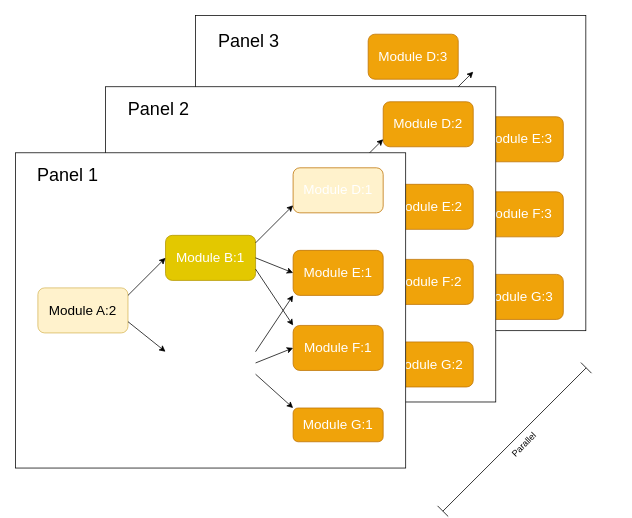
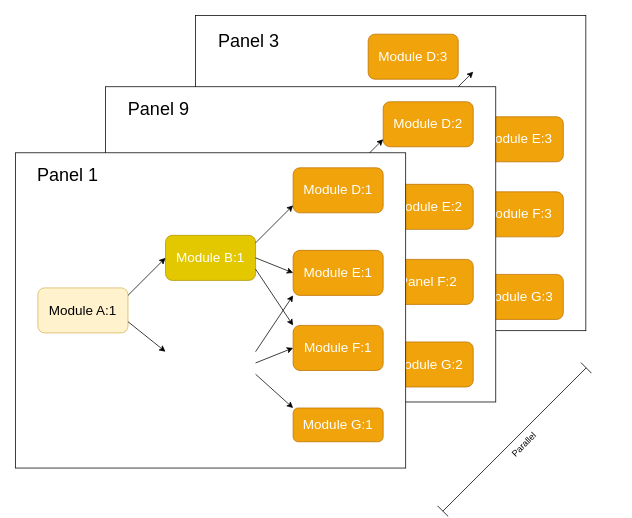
  <mxCell id="0" />
  <mxCell id="1" parent="0" />
  <mxCell id="2" value="" style="group" vertex="1" connectable="0" parent="1"><mxGeometry x="260" y="25" width="520" height="420" as="geometry" /></mxCell>
  <mxCell id="3" value="" style="rounded=0;whiteSpace=wrap;html=1;" vertex="1" parent="2"><mxGeometry y="-5" width="520" height="420" as="geometry" /></mxCell>
  <mxCell id="4" value="&lt;font style=&quot;font-size: 18px&quot;&gt;Module A&lt;/font&gt;" style="whiteSpace=wrap;html=1;rounded=1;fillColor=#fff2cc;strokeColor=#d6b656;" vertex="1" parent="2"><mxGeometry x="30" y="180" width="120" height="60" as="geometry" /></mxCell>
  <mxCell id="5" value="&lt;font style=&quot;font-size: 18px&quot;&gt;Module B&lt;/font&gt;" style="whiteSpace=wrap;html=1;rounded=1;fillColor=#e3c800;strokeColor=#B09500;fontColor=#ffffff;" vertex="1" parent="2"><mxGeometry x="200" y="110" width="120" height="60" as="geometry" /></mxCell>
  <mxCell id="6" value="&lt;font style=&quot;font-size: 18px&quot;&gt;Module C&lt;/font&gt;" style="whiteSpace=wrap;html=1;rounded=1;fillColor=#e3c800;strokeColor=#B09500;fontColor=#ffffff;" vertex="1" parent="2"><mxGeometry x="200" y="250" width="120" height="60" as="geometry" /></mxCell>
  <mxCell id="7" value="&lt;font style=&quot;font-size: 18px&quot;&gt;Module G:3&lt;/font&gt;" style="whiteSpace=wrap;html=1;rounded=1;fillColor=#f0a30a;strokeColor=#BD7000;fontColor=#ffffff;" vertex="1" parent="2"><mxGeometry x="370" y="340" width="120" height="60" as="geometry" /></mxCell>
  <mxCell id="8" value="&lt;font style=&quot;font-size: 18px&quot;&gt;Module F:3&lt;/font&gt;" style="whiteSpace=wrap;html=1;rounded=1;fillColor=#f0a30a;strokeColor=#BD7000;fontColor=#ffffff;" vertex="1" parent="2"><mxGeometry x="370" y="230" width="120" height="60" as="geometry" /></mxCell>
  <mxCell id="9" value="&lt;font style=&quot;font-size: 18px&quot;&gt;Module E:3&lt;/font&gt;" style="whiteSpace=wrap;html=1;rounded=1;fillColor=#f0a30a;strokeColor=#BD7000;fontColor=#ffffff;" vertex="1" parent="2"><mxGeometry x="370" y="130" width="120" height="60" as="geometry" /></mxCell>
  <mxCell id="10" value="&lt;font style=&quot;font-size: 18px&quot;&gt;Module D:3&lt;/font&gt;" style="whiteSpace=wrap;html=1;rounded=1;fillColor=#f0a30a;strokeColor=#BD7000;fontColor=#ffffff;" vertex="1" parent="2"><mxGeometry x="230" y="20" width="120" height="60" as="geometry" /></mxCell>
  <mxCell id="11" value="" style="endArrow=classic;html=1;" edge="1" parent="2"><mxGeometry width="50" height="50" relative="1" as="geometry"><mxPoint x="150" y="190" as="sourcePoint" /><mxPoint x="200" y="140" as="targetPoint" /></mxGeometry></mxCell>
  <mxCell id="12" value="" style="endArrow=classic;html=1;" edge="1" parent="2"><mxGeometry width="50" height="50" relative="1" as="geometry"><mxPoint x="320" y="120" as="sourcePoint" /><mxPoint x="370" y="70" as="targetPoint" /></mxGeometry></mxCell>
  <mxCell id="13" value="" style="endArrow=classic;html=1;entryX=0;entryY=0.5;entryDx=0;entryDy=0;" edge="1" parent="2"><mxGeometry width="50" height="50" relative="1" as="geometry"><mxPoint x="320" y="140" as="sourcePoint" /><mxPoint x="370" y="160" as="targetPoint" /></mxGeometry></mxCell>
  <mxCell id="14" value="" style="endArrow=classic;html=1;entryX=0;entryY=0;entryDx=0;entryDy=0;exitX=1;exitY=0.75;exitDx=0;exitDy=0;" edge="1" parent="2"><mxGeometry width="50" height="50" relative="1" as="geometry"><mxPoint x="320" y="155" as="sourcePoint" /><mxPoint x="370" y="230" as="targetPoint" /></mxGeometry></mxCell>
  <mxCell id="15" value="" style="endArrow=classic;html=1;exitX=1;exitY=0.75;exitDx=0;exitDy=0;entryX=0;entryY=0.25;entryDx=0;entryDy=0;" edge="1" parent="2"><mxGeometry width="50" height="50" relative="1" as="geometry"><mxPoint x="150" y="225" as="sourcePoint" /><mxPoint x="200" y="265" as="targetPoint" /></mxGeometry></mxCell>
  <mxCell id="16" value="" style="endArrow=classic;html=1;exitX=1;exitY=0.25;exitDx=0;exitDy=0;entryX=0;entryY=1;entryDx=0;entryDy=0;" edge="1" parent="2"><mxGeometry width="50" height="50" relative="1" as="geometry"><mxPoint x="320" y="265" as="sourcePoint" /><mxPoint x="370" y="190" as="targetPoint" /></mxGeometry></mxCell>
  <mxCell id="17" value="" style="endArrow=classic;html=1;exitX=1;exitY=0.5;exitDx=0;exitDy=0;entryX=0;entryY=0.5;entryDx=0;entryDy=0;" edge="1" parent="2"><mxGeometry width="50" height="50" relative="1" as="geometry"><mxPoint x="320" y="280" as="sourcePoint" /><mxPoint x="370" y="260" as="targetPoint" /></mxGeometry></mxCell>
  <mxCell id="18" value="" style="endArrow=classic;html=1;exitX=1;exitY=0.75;exitDx=0;exitDy=0;entryX=0;entryY=0;entryDx=0;entryDy=0;" edge="1" parent="2"><mxGeometry width="50" height="50" relative="1" as="geometry"><mxPoint x="320" y="295" as="sourcePoint" /><mxPoint x="370" y="340" as="targetPoint" /></mxGeometry></mxCell>
  <mxCell id="19" value="&lt;font style=&quot;font-size: 24px&quot;&gt;Panel 3&lt;/font&gt;" style="text;html=1;strokeColor=none;fillColor=none;align=center;verticalAlign=middle;whiteSpace=wrap;rounded=0;" vertex="1" parent="2"><mxGeometry x="11" y="20" width="120" height="20" as="geometry" /></mxCell>
  <mxCell id="20" value="" style="group" vertex="1" connectable="0" parent="1"><mxGeometry x="140" y="115" width="520" height="420" as="geometry" /></mxCell>
  <mxCell id="21" value="" style="rounded=0;whiteSpace=wrap;html=1;" vertex="1" parent="20"><mxGeometry width="520" height="420" as="geometry" /></mxCell>
  <mxCell id="22" value="&lt;font style=&quot;font-size: 18px&quot;&gt;Module A&lt;/font&gt;" style="whiteSpace=wrap;html=1;rounded=1;fillColor=#fff2cc;strokeColor=#d6b656;" vertex="1" parent="20"><mxGeometry x="30" y="180" width="120" height="60" as="geometry" /></mxCell>
  <mxCell id="23" value="&lt;font style=&quot;font-size: 18px&quot;&gt;Module B&lt;/font&gt;" style="whiteSpace=wrap;html=1;rounded=1;fillColor=#e3c800;strokeColor=#B09500;fontColor=#ffffff;" vertex="1" parent="20"><mxGeometry x="200" y="110" width="120" height="60" as="geometry" /></mxCell>
  <mxCell id="24" value="&lt;font style=&quot;font-size: 18px&quot;&gt;Module C&lt;/font&gt;" style="whiteSpace=wrap;html=1;rounded=1;fillColor=#e3c800;strokeColor=#B09500;fontColor=#ffffff;" vertex="1" parent="20"><mxGeometry x="200" y="250" width="120" height="60" as="geometry" /></mxCell>
  <mxCell id="25" value="&lt;font style=&quot;font-size: 18px&quot;&gt;Module G:2&lt;/font&gt;" style="whiteSpace=wrap;html=1;rounded=1;fillColor=#f0a30a;strokeColor=#BD7000;fontColor=#ffffff;" vertex="1" parent="20"><mxGeometry x="370" y="340" width="120" height="60" as="geometry" /></mxCell>
- <mxCell id="26" value="&lt;font style=&quot;font-size: 18px&quot;&gt;Module F:2&lt;/font&gt;" style="whiteSpace=wrap;html=1;rounded=1;fillColor=#f0a30a;strokeColor=#BD7000;fontColor=#ffffff;" vertex="1" parent="20"><mxGeometry x="370" y="230" width="120" height="60" as="geometry" /></mxCell>
+ <mxCell id="26" value="&lt;font style=&quot;font-size: 18px&quot;&gt;Panel F:2&lt;/font&gt;" style="whiteSpace=wrap;html=1;rounded=1;fillColor=#f0a30a;strokeColor=#BD7000;fontColor=#ffffff;" vertex="1" parent="20"><mxGeometry x="370" y="230" width="120" height="60" as="geometry" /></mxCell>
  <mxCell id="27" value="&lt;font style=&quot;font-size: 18px&quot;&gt;Module E:2&lt;/font&gt;" style="whiteSpace=wrap;html=1;rounded=1;fillColor=#f0a30a;strokeColor=#BD7000;fontColor=#ffffff;" vertex="1" parent="20"><mxGeometry x="370" y="130" width="120" height="60" as="geometry" /></mxCell>
  <mxCell id="28" value="&lt;font style=&quot;font-size: 18px&quot;&gt;Module D:2&lt;/font&gt;" style="whiteSpace=wrap;html=1;rounded=1;fillColor=#f0a30a;strokeColor=#BD7000;fontColor=#ffffff;" vertex="1" parent="20"><mxGeometry x="370" y="20" width="120" height="60" as="geometry" /></mxCell>
  <mxCell id="29" value="" style="endArrow=classic;html=1;" edge="1" parent="20"><mxGeometry width="50" height="50" relative="1" as="geometry"><mxPoint x="150" y="190" as="sourcePoint" /><mxPoint x="200" y="140" as="targetPoint" /></mxGeometry></mxCell>
  <mxCell id="30" value="" style="endArrow=classic;html=1;" edge="1" parent="20"><mxGeometry width="50" height="50" relative="1" as="geometry"><mxPoint x="320" y="120" as="sourcePoint" /><mxPoint x="370" y="70" as="targetPoint" /></mxGeometry></mxCell>
  <mxCell id="31" value="" style="endArrow=classic;html=1;entryX=0;entryY=0.5;entryDx=0;entryDy=0;" edge="1" parent="20"><mxGeometry width="50" height="50" relative="1" as="geometry"><mxPoint x="320" y="140" as="sourcePoint" /><mxPoint x="370" y="160" as="targetPoint" /></mxGeometry></mxCell>
  <mxCell id="32" value="" style="endArrow=classic;html=1;entryX=0;entryY=0;entryDx=0;entryDy=0;exitX=1;exitY=0.75;exitDx=0;exitDy=0;" edge="1" parent="20"><mxGeometry width="50" height="50" relative="1" as="geometry"><mxPoint x="320" y="155" as="sourcePoint" /><mxPoint x="370" y="230" as="targetPoint" /></mxGeometry></mxCell>
  <mxCell id="33" value="" style="endArrow=classic;html=1;exitX=1;exitY=0.75;exitDx=0;exitDy=0;entryX=0;entryY=0.25;entryDx=0;entryDy=0;" edge="1" parent="20"><mxGeometry width="50" height="50" relative="1" as="geometry"><mxPoint x="150" y="225" as="sourcePoint" /><mxPoint x="200" y="265" as="targetPoint" /></mxGeometry></mxCell>
  <mxCell id="34" value="" style="endArrow=classic;html=1;exitX=1;exitY=0.25;exitDx=0;exitDy=0;entryX=0;entryY=1;entryDx=0;entryDy=0;" edge="1" parent="20"><mxGeometry width="50" height="50" relative="1" as="geometry"><mxPoint x="320" y="265" as="sourcePoint" /><mxPoint x="370" y="190" as="targetPoint" /></mxGeometry></mxCell>
  <mxCell id="35" value="" style="endArrow=classic;html=1;exitX=1;exitY=0.5;exitDx=0;exitDy=0;entryX=0;entryY=0.5;entryDx=0;entryDy=0;" edge="1" parent="20"><mxGeometry width="50" height="50" relative="1" as="geometry"><mxPoint x="320" y="280" as="sourcePoint" /><mxPoint x="370" y="260" as="targetPoint" /></mxGeometry></mxCell>
  <mxCell id="36" value="" style="endArrow=classic;html=1;exitX=1;exitY=0.75;exitDx=0;exitDy=0;entryX=0;entryY=0;entryDx=0;entryDy=0;" edge="1" parent="20"><mxGeometry width="50" height="50" relative="1" as="geometry"><mxPoint x="320" y="295" as="sourcePoint" /><mxPoint x="370" y="340" as="targetPoint" /></mxGeometry></mxCell>
- <mxCell id="37" value="&lt;font style=&quot;font-size: 24px&quot;&gt;Panel 2&lt;/font&gt;" style="text;html=1;strokeColor=none;fillColor=none;align=center;verticalAlign=middle;whiteSpace=wrap;rounded=0;" vertex="1" parent="20"><mxGeometry x="11" y="20" width="120" height="20" as="geometry" /></mxCell>
+ <mxCell id="37" value="&lt;font style=&quot;font-size: 24px&quot;&gt;Panel 9&lt;/font&gt;" style="text;html=1;strokeColor=none;fillColor=none;align=center;verticalAlign=middle;whiteSpace=wrap;rounded=0;" vertex="1" parent="20"><mxGeometry x="11" y="20" width="120" height="20" as="geometry" /></mxCell>
  <mxCell id="38" value="" style="group" vertex="1" connectable="0" parent="1"><mxGeometry x="20" y="203" width="520" height="420" as="geometry" /></mxCell>
  <mxCell id="39" value="" style="rounded=0;whiteSpace=wrap;html=1;" vertex="1" parent="38"><mxGeometry width="520" height="420" as="geometry" /></mxCell>
- <mxCell id="40" value="&lt;font style=&quot;font-size: 18px&quot;&gt;Module A:2&lt;/font&gt;" style="whiteSpace=wrap;html=1;rounded=1;fillColor=#fff2cc;strokeColor=#d6b656;" vertex="1" parent="38"><mxGeometry x="30" y="180" width="120" height="60" as="geometry" /></mxCell>
+ <mxCell id="40" value="&lt;font style=&quot;font-size: 18px&quot;&gt;Module A:1&lt;/font&gt;" style="whiteSpace=wrap;html=1;rounded=1;fillColor=#fff2cc;strokeColor=#d6b656;" vertex="1" parent="38"><mxGeometry x="30" y="180" width="120" height="60" as="geometry" /></mxCell>
  <mxCell id="41" value="&lt;font style=&quot;font-size: 18px&quot;&gt;Module B:1&lt;/font&gt;" style="whiteSpace=wrap;html=1;rounded=1;fillColor=#e3c800;strokeColor=#B09500;fontColor=#ffffff;" vertex="1" parent="38"><mxGeometry x="200" y="110" width="120" height="60" as="geometry" /></mxCell>
  <mxCell id="42" value="&lt;font style=&quot;font-size: 18px&quot;&gt;Module G:1&lt;/font&gt;" style="whiteSpace=wrap;html=1;rounded=1;fillColor=#f0a30a;strokeColor=#BD7000;fontColor=#ffffff;" vertex="1" parent="38"><mxGeometry x="370" y="340" width="120" height="45" as="geometry" /></mxCell>
  <mxCell id="43" value="&lt;font style=&quot;font-size: 18px&quot;&gt;Module F:1&lt;/font&gt;" style="whiteSpace=wrap;html=1;rounded=1;fillColor=#f0a30a;strokeColor=#BD7000;fontColor=#ffffff;" vertex="1" parent="38"><mxGeometry x="370" y="230" width="120" height="60" as="geometry" /></mxCell>
  <mxCell id="44" value="&lt;font style=&quot;font-size: 18px&quot;&gt;Module E:1&lt;/font&gt;" style="whiteSpace=wrap;html=1;rounded=1;fillColor=#f0a30a;strokeColor=#BD7000;fontColor=#ffffff;" vertex="1" parent="38"><mxGeometry x="370" y="130" width="120" height="60" as="geometry" /></mxCell>
- <mxCell id="45" value="&lt;font style=&quot;font-size: 18px&quot;&gt;Module D:1&lt;/font&gt;" style="whiteSpace=wrap;html=1;rounded=1;fillColor=#fff2cc;strokeColor=#BD7000;fontColor=#ffffff;" vertex="1" parent="38"><mxGeometry x="370" y="20" width="120" height="60" as="geometry" /></mxCell>
+ <mxCell id="45" value="&lt;font style=&quot;font-size: 18px&quot;&gt;Module D:1&lt;/font&gt;" style="whiteSpace=wrap;html=1;rounded=1;fillColor=#f0a30a;strokeColor=#BD7000;fontColor=#ffffff;" vertex="1" parent="38"><mxGeometry x="370" y="20" width="120" height="60" as="geometry" /></mxCell>
  <mxCell id="46" value="" style="endArrow=classic;html=1;" edge="1" parent="38"><mxGeometry width="50" height="50" relative="1" as="geometry"><mxPoint x="150" y="190" as="sourcePoint" /><mxPoint x="200" y="140" as="targetPoint" /></mxGeometry></mxCell>
  <mxCell id="47" value="" style="endArrow=classic;html=1;" edge="1" parent="38"><mxGeometry width="50" height="50" relative="1" as="geometry"><mxPoint x="320" y="120" as="sourcePoint" /><mxPoint x="370" y="70" as="targetPoint" /></mxGeometry></mxCell>
  <mxCell id="48" value="" style="endArrow=classic;html=1;entryX=0;entryY=0.5;entryDx=0;entryDy=0;" edge="1" parent="38"><mxGeometry width="50" height="50" relative="1" as="geometry"><mxPoint x="320" y="140" as="sourcePoint" /><mxPoint x="370" y="160" as="targetPoint" /></mxGeometry></mxCell>
  <mxCell id="49" value="" style="endArrow=classic;html=1;entryX=0;entryY=0;entryDx=0;entryDy=0;exitX=1;exitY=0.75;exitDx=0;exitDy=0;" edge="1" parent="38"><mxGeometry width="50" height="50" relative="1" as="geometry"><mxPoint x="320" y="155" as="sourcePoint" /><mxPoint x="370" y="230" as="targetPoint" /></mxGeometry></mxCell>
  <mxCell id="50" value="" style="endArrow=classic;html=1;exitX=1;exitY=0.75;exitDx=0;exitDy=0;entryX=0;entryY=0.25;entryDx=0;entryDy=0;" edge="1" parent="38"><mxGeometry width="50" height="50" relative="1" as="geometry"><mxPoint x="150" y="225" as="sourcePoint" /><mxPoint x="200" y="265" as="targetPoint" /></mxGeometry></mxCell>
  <mxCell id="51" value="" style="endArrow=classic;html=1;exitX=1;exitY=0.25;exitDx=0;exitDy=0;entryX=0;entryY=1;entryDx=0;entryDy=0;" edge="1" parent="38"><mxGeometry width="50" height="50" relative="1" as="geometry"><mxPoint x="320" y="265" as="sourcePoint" /><mxPoint x="370" y="190" as="targetPoint" /></mxGeometry></mxCell>
  <mxCell id="52" value="" style="endArrow=classic;html=1;exitX=1;exitY=0.5;exitDx=0;exitDy=0;entryX=0;entryY=0.5;entryDx=0;entryDy=0;" edge="1" parent="38"><mxGeometry width="50" height="50" relative="1" as="geometry"><mxPoint x="320" y="280" as="sourcePoint" /><mxPoint x="370" y="260" as="targetPoint" /></mxGeometry></mxCell>
  <mxCell id="53" value="" style="endArrow=classic;html=1;exitX=1;exitY=0.75;exitDx=0;exitDy=0;entryX=0;entryY=0;entryDx=0;entryDy=0;" edge="1" parent="38"><mxGeometry width="50" height="50" relative="1" as="geometry"><mxPoint x="320" y="295" as="sourcePoint" /><mxPoint x="370" y="340" as="targetPoint" /></mxGeometry></mxCell>
  <mxCell id="54" value="&lt;font style=&quot;font-size: 24px&quot;&gt;Panel 1&lt;/font&gt;" style="text;html=1;strokeColor=none;fillColor=none;align=center;verticalAlign=middle;whiteSpace=wrap;rounded=0;" vertex="1" parent="38"><mxGeometry x="10" y="20" width="120" height="20" as="geometry" /></mxCell>
  <mxCell id="55" value="" style="shape=crossbar;whiteSpace=wrap;html=1;rounded=1;rotation=-45;" vertex="1" parent="1"><mxGeometry x="550" y="575" width="270" height="20" as="geometry" /></mxCell>
  <mxCell id="56" value="Parallel" style="text;html=1;strokeColor=none;fillColor=none;align=center;verticalAlign=middle;whiteSpace=wrap;rounded=0;rotation=-45;" vertex="1" parent="1"><mxGeometry x="678.03" y="581.97" width="40" height="20" as="geometry" /></mxCell>
